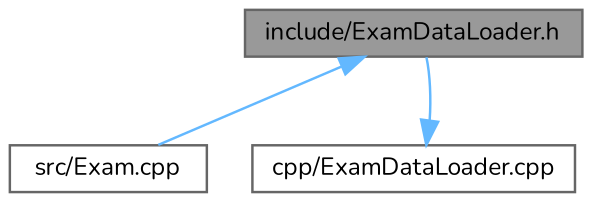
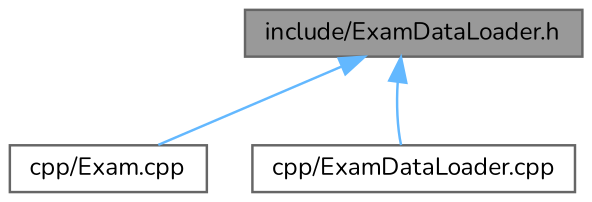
  digraph {
    fontname=Nunito
    node [color=grey40 fillcolor=white fontname=Nunito fontsize=10 shape=box style=filled]
    edge [color=steelblue1 dir=back fontname=Nunito fontsize=10 labelfontname=Helvetica labelfontsize=10 style=solid]
    n1 [color=gray40 fillcolor=grey60 fontcolor=black height=0.2 label="include/ExamDataLoader.h" width=0.4]
-   n2 [height=0.2 label="src/Exam.cpp" width=0.4]
+   n2 [height=0.2 label="cpp/Exam.cpp" width=0.4]
    n3 [height=0.2 label="cpp/ExamDataLoader.cpp" width=0.4]
    n1 -> n2
-   n3 -> n1
+   n1 -> n3
  }
